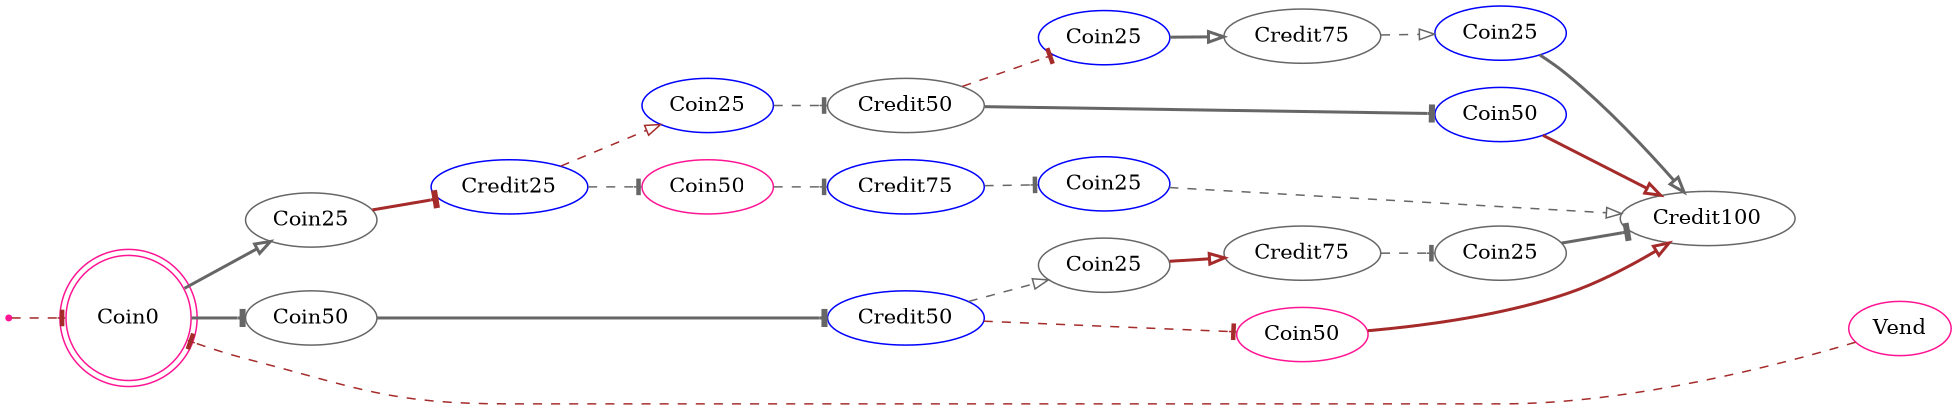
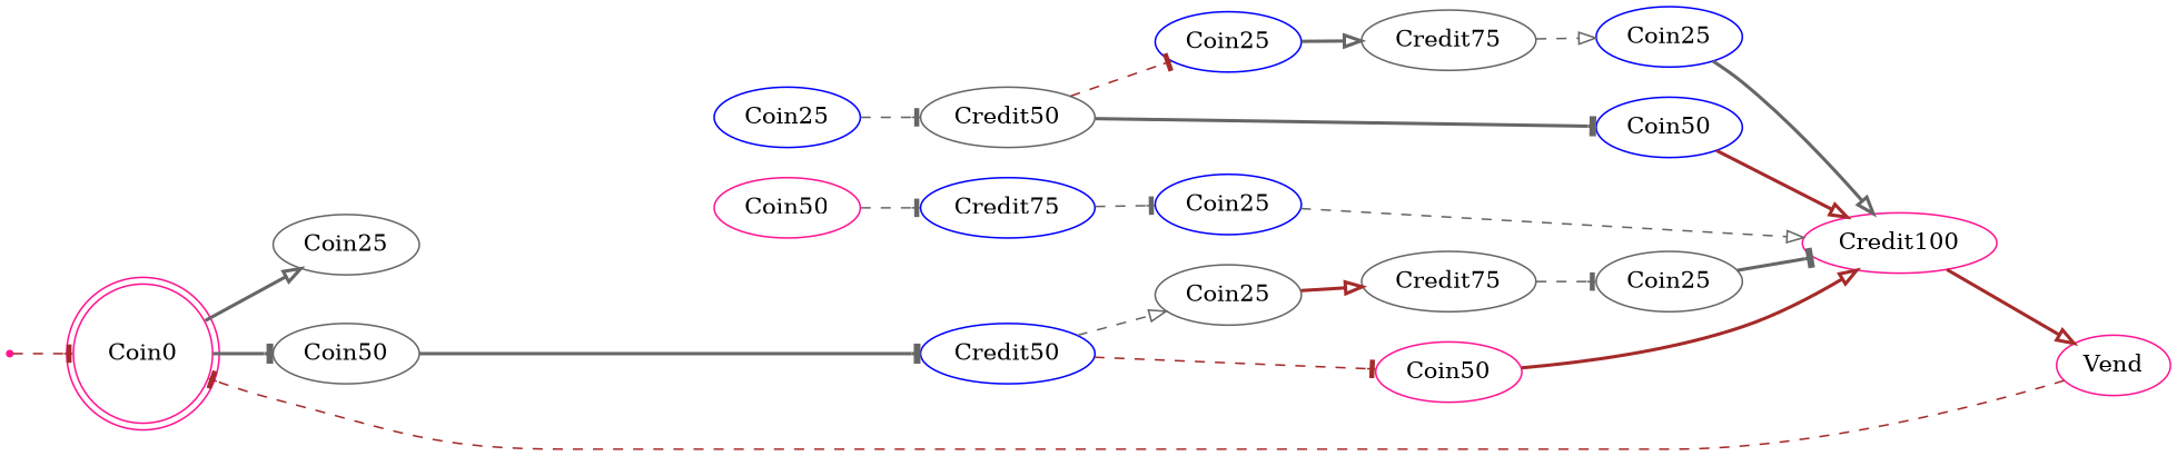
  digraph {
    rankdir=LR
    node [color=blue shape=ellipse]
    edge [arrowhead=tee color=gray40 style=dashed]
    n1 [color=deeppink label=Coin0 shape=doublecircle]
    n2 [color=gray40 label=Coin25]
    n3 [color=gray40 label=Coin50]
-   n4 [label=Credit25]
    n5 [label=Credit50]
    START [color=deeppink shape=point]
    n7 [label=Coin25]
    n8 [color=deeppink label=Coin50]
    n9 [color=gray40 label=Coin25]
    n10 [color=deeppink label=Coin50]
    n11 [color=gray40 label=Credit50]
    n12 [label=Credit75]
    n13 [label=Coin25]
    n14 [label=Coin50]
    n15 [label=Coin25]
    n16 [color=gray40 label=Credit75]
-   n17 [color=gray40 label=Credit100]
+   n17 [color=deeppink label=Credit100]
    n18 [color=gray40 label=Coin25]
    n19 [color=deeppink label=Vend]
    n20 [color=gray40 label=Credit75]
    n21 [label=Coin25]
    n1 -> n2 [arrowhead=onormal style=bold]
    n1 -> n3 [style=bold]
-   n2 -> n4 [color=brown style=bold]
    n3 -> n5 [style=bold]
-   n4 -> n7 [arrowhead=onormal color=brown]
-   n4 -> n8
    n5 -> n9 [arrowhead=onormal]
    n5 -> n10 [color=brown]
    START -> n1 [color=brown]
    n7 -> n11
    n8 -> n12
    n9 -> n16 [arrowhead=onormal color=brown style=bold]
    n10 -> n17 [arrowhead=onormal color=brown style=bold]
    n11 -> n13 [color=brown]
    n11 -> n14 [style=bold]
    n12 -> n15
    n13 -> n20 [arrowhead=onormal style=bold]
    n14 -> n17 [arrowhead=onormal color=brown style=bold]
    n15 -> n17 [arrowhead=onormal]
    n16 -> n18
+   n17 -> n19 [arrowhead=onormal color=brown style=bold]
    n18 -> n17 [style=bold]
    n19 -> n1 [color=brown]
    n20 -> n21 [arrowhead=onormal]
    n21 -> n17 [arrowhead=onormal style=bold]
  }
